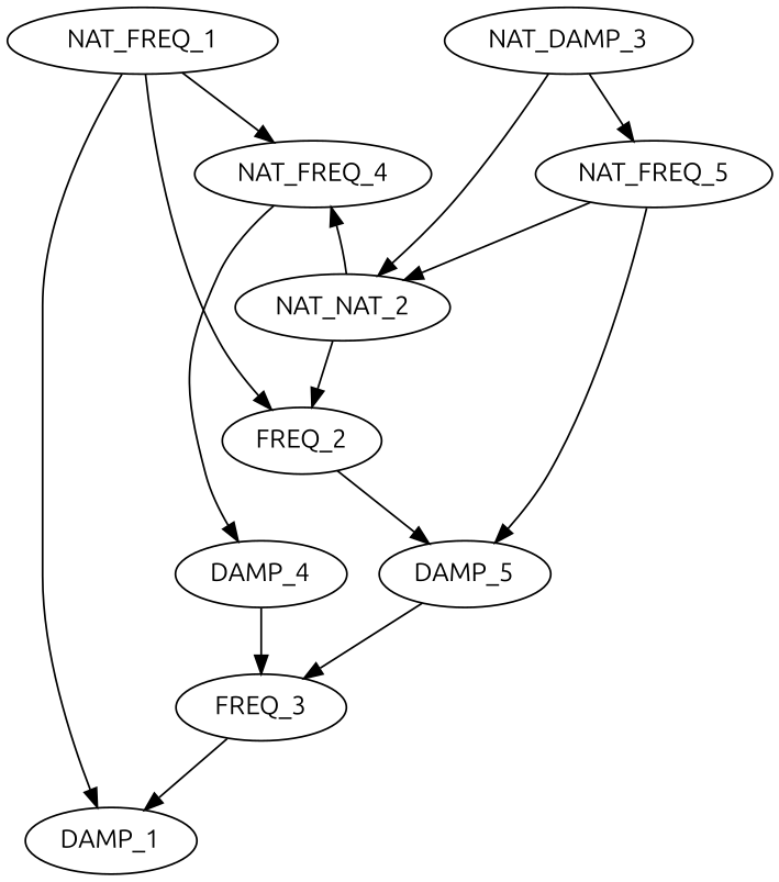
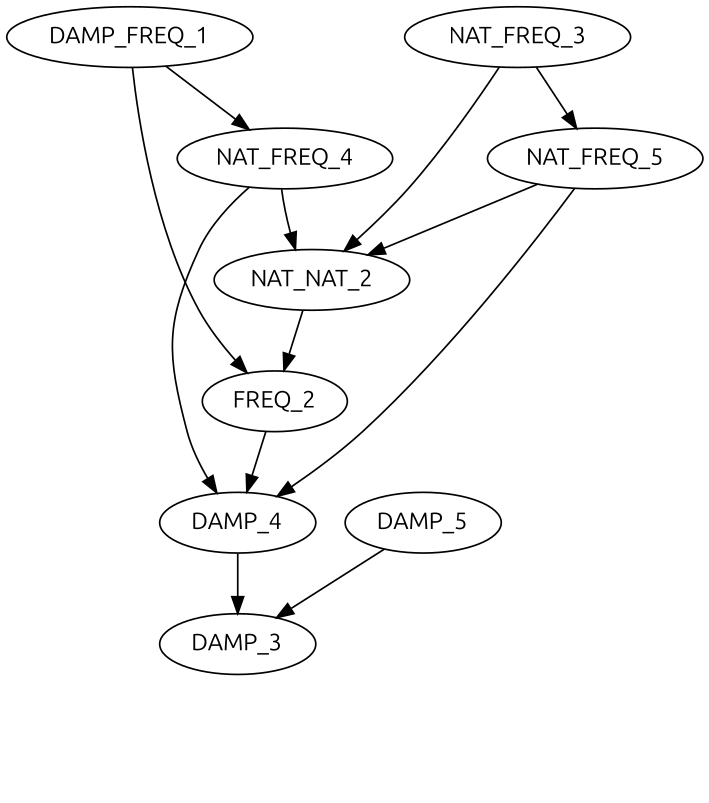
  strict digraph {
    fontname=Ubuntu
    node [fontname=Ubuntu]
    edge [fontname=Ubuntu]
-   NAT_FREQ_1
+   NAT_FREQ_1 [label=DAMP_FREQ_1]
    NAT_FREQ_4
-   DAMP_1
    n4 [label=FREQ_2]
    n5 [label=NAT_NAT_2]
    DAMP_4
    NAT_FREQ_5
    DAMP_5
-   DAMP_3 [label=FREQ_3]
-   NAT_FREQ_3 [label=NAT_DAMP_3]
+   DAMP_3
+   NAT_FREQ_3
    NAT_FREQ_1 -> NAT_FREQ_4
-   NAT_FREQ_1 -> DAMP_1
    NAT_FREQ_1 -> n4
-   n5 -> NAT_FREQ_4
+   NAT_FREQ_4 -> n5
    NAT_FREQ_4 -> DAMP_4
-   n4 -> DAMP_5
+   n4 -> DAMP_4
    n5 -> n4
    DAMP_4 -> DAMP_3
    NAT_FREQ_5 -> n5
-   NAT_FREQ_5 -> DAMP_5
+   NAT_FREQ_5 -> DAMP_4
    DAMP_5 -> DAMP_3
-   DAMP_3 -> DAMP_1
    NAT_FREQ_3 -> n5
    NAT_FREQ_3 -> NAT_FREQ_5
  }
